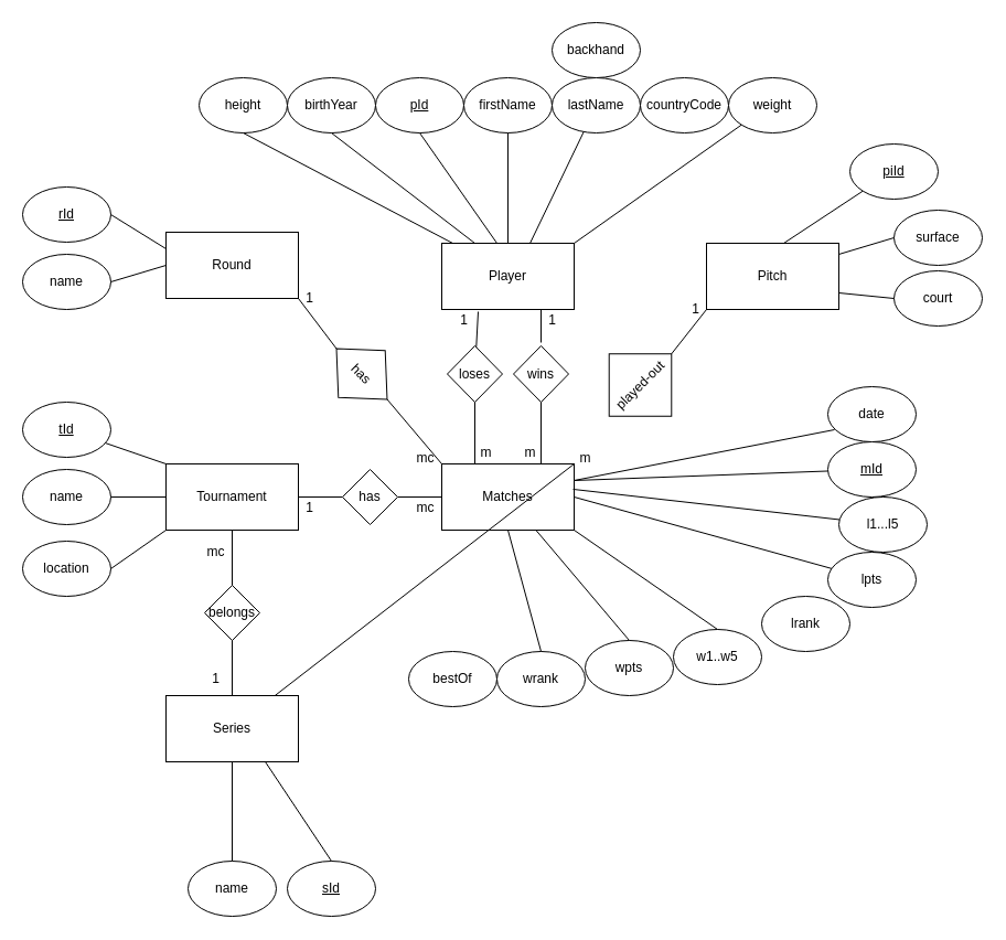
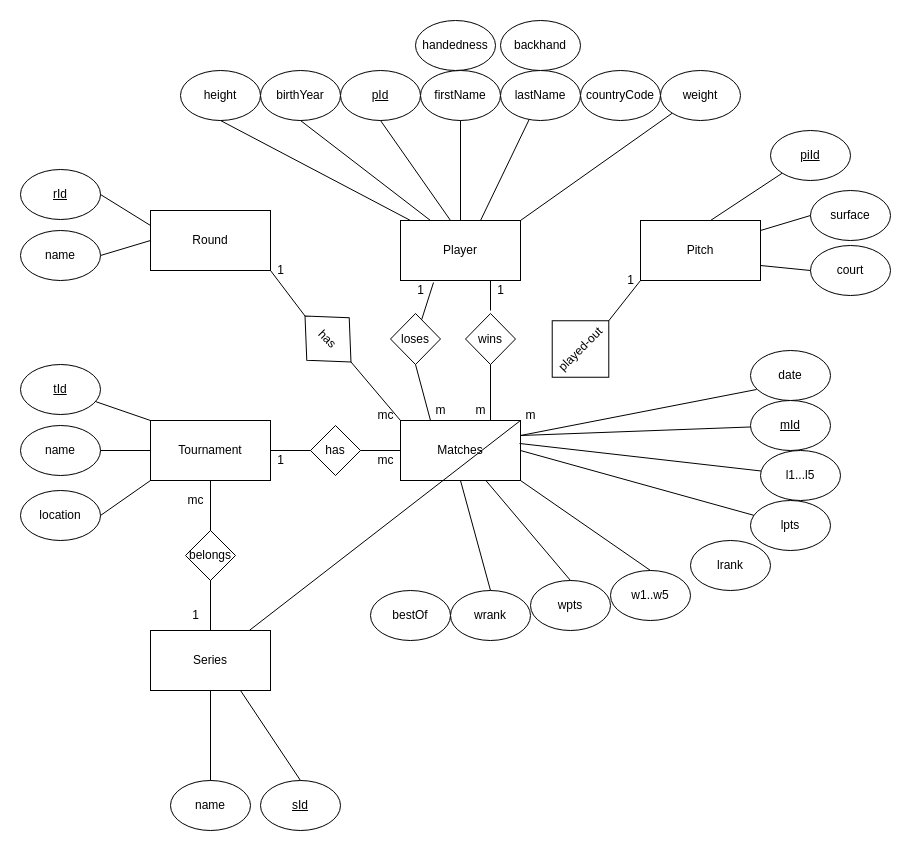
  <mxCell id="0" />
  <mxCell id="1" parent="0" />
  <mxCell id="2" value="Series" style="rounded=0;whiteSpace=wrap;html=1;" vertex="1" parent="1"><mxGeometry x="150" y="630" width="120" height="60" as="geometry" /></mxCell>
  <mxCell id="3" value="Round" style="rounded=0;whiteSpace=wrap;html=1;" vertex="1" parent="1"><mxGeometry x="150" y="210" width="120" height="60" as="geometry" /></mxCell>
  <mxCell id="4" value="Tournament" style="rounded=0;whiteSpace=wrap;html=1;" vertex="1" parent="1"><mxGeometry x="150" y="420" width="120" height="60" as="geometry" /></mxCell>
  <mxCell id="5" value="Matches" style="rounded=0;whiteSpace=wrap;html=1;" vertex="1" parent="1"><mxGeometry x="400" y="420" width="120" height="60" as="geometry" /></mxCell>
  <mxCell id="6" value="Player" style="rounded=0;whiteSpace=wrap;html=1;" vertex="1" parent="1"><mxGeometry x="400" y="220" width="120" height="60" as="geometry" /></mxCell>
  <mxCell id="7" value="Pitch" style="rounded=0;whiteSpace=wrap;html=1;" vertex="1" parent="1"><mxGeometry x="640" y="220" width="120" height="60" as="geometry" /></mxCell>
  <mxCell id="8" value="wrank" style="ellipse;whiteSpace=wrap;html=1;" vertex="1" parent="1"><mxGeometry x="450" y="590" width="80" height="50" as="geometry" /></mxCell>
  <mxCell id="9" value="lrank" style="ellipse;whiteSpace=wrap;html=1;" vertex="1" parent="1"><mxGeometry x="690" y="540" width="80" height="50" as="geometry" /></mxCell>
  <mxCell id="10" value="wpts" style="ellipse;whiteSpace=wrap;html=1;" vertex="1" parent="1"><mxGeometry x="530" y="580" width="80" height="50" as="geometry" /></mxCell>
  <mxCell id="11" value="lpts" style="ellipse;whiteSpace=wrap;html=1;" vertex="1" parent="1"><mxGeometry x="750" y="500" width="80" height="50" as="geometry" /></mxCell>
  <mxCell id="12" value="w1..w5" style="ellipse;whiteSpace=wrap;html=1;" vertex="1" parent="1"><mxGeometry x="610" y="570" width="80" height="50" as="geometry" /></mxCell>
  <mxCell id="13" value="l1...l5" style="ellipse;whiteSpace=wrap;html=1;" vertex="1" parent="1"><mxGeometry x="760" y="450" width="80" height="50" as="geometry" /></mxCell>
  <mxCell id="14" value="bestOf" style="ellipse;whiteSpace=wrap;html=1;" vertex="1" parent="1"><mxGeometry x="370" y="590" width="80" height="50" as="geometry" /></mxCell>
  <mxCell id="15" value="" style="endArrow=none;html=1;exitX=0.5;exitY=0;exitDx=0;exitDy=0;entryX=0.5;entryY=1;entryDx=0;entryDy=0;" edge="1" parent="1" source="8" target="5"><mxGeometry width="50" height="50" relative="1" as="geometry"><mxPoint x="420" y="600" as="sourcePoint" /><mxPoint x="459.286" y="490" as="targetPoint" /></mxGeometry></mxCell>
  <mxCell id="16" value="" style="endArrow=none;html=1;exitX=0.5;exitY=0;exitDx=0;exitDy=0;" edge="1" parent="1" source="10" target="5"><mxGeometry width="50" height="50" relative="1" as="geometry"><mxPoint x="500" y="600" as="sourcePoint" /><mxPoint x="470" y="490" as="targetPoint" /></mxGeometry></mxCell>
  <mxCell id="17" value="" style="endArrow=none;html=1;exitX=0.5;exitY=0;exitDx=0;exitDy=0;entryX=1;entryY=1;entryDx=0;entryDy=0;" edge="1" parent="1" source="12" target="5"><mxGeometry width="50" height="50" relative="1" as="geometry"><mxPoint x="580" y="590" as="sourcePoint" /><mxPoint x="495.385" y="490" as="targetPoint" /></mxGeometry></mxCell>
  <mxCell id="18" value="" style="endArrow=none;html=1;entryX=1;entryY=0.5;entryDx=0;entryDy=0;" edge="1" parent="1" source="11" target="5"><mxGeometry width="50" height="50" relative="1" as="geometry"><mxPoint x="683.04" y="548" as="sourcePoint" /><mxPoint x="530" y="475" as="targetPoint" /></mxGeometry></mxCell>
  <mxCell id="19" value="" style="endArrow=none;html=1;entryX=0.992;entryY=0.383;entryDx=0;entryDy=0;entryPerimeter=0;" edge="1" parent="1" source="13" target="5"><mxGeometry width="50" height="50" relative="1" as="geometry"><mxPoint x="691.481" y="488.259" as="sourcePoint" /><mxPoint x="530" y="460" as="targetPoint" /></mxGeometry></mxCell>
  <mxCell id="20" value="&lt;u&gt;mId&lt;/u&gt;" style="ellipse;whiteSpace=wrap;html=1;" vertex="1" parent="1"><mxGeometry x="750" y="400" width="80" height="50" as="geometry" /></mxCell>
  <mxCell id="21" value="" style="endArrow=none;html=1;entryX=1;entryY=0.25;entryDx=0;entryDy=0;" edge="1" parent="1" source="20" target="5"><mxGeometry width="50" height="50" relative="1" as="geometry"><mxPoint x="690.365" y="438.369" as="sourcePoint" /><mxPoint x="529.04" y="452.98" as="targetPoint" /></mxGeometry></mxCell>
  <mxCell id="22" value="" style="endArrow=none;html=1;entryX=0.5;entryY=1;entryDx=0;entryDy=0;exitX=0.5;exitY=0;exitDx=0;exitDy=0;" edge="1" parent="1" source="2" target="4"><mxGeometry width="50" height="50" relative="1" as="geometry"><mxPoint x="390" y="570" as="sourcePoint" /><mxPoint x="440" y="520" as="targetPoint" /></mxGeometry></mxCell>
  <mxCell id="23" value="mc" style="text;html=1;align=center;verticalAlign=middle;resizable=0;points=[];autosize=1;" vertex="1" parent="1"><mxGeometry x="180" y="490" width="30" height="20" as="geometry" /></mxCell>
  <mxCell id="24" value="1" style="text;html=1;align=center;verticalAlign=middle;resizable=0;points=[];autosize=1;" vertex="1" parent="1"><mxGeometry x="185" y="605" width="20" height="20" as="geometry" /></mxCell>
  <mxCell id="25" value="" style="endArrow=none;html=1;exitX=1;exitY=0.5;exitDx=0;exitDy=0;entryX=0;entryY=0.5;entryDx=0;entryDy=0;" edge="1" parent="1" source="28" target="5"><mxGeometry width="50" height="50" relative="1" as="geometry"><mxPoint x="280" y="480" as="sourcePoint" /><mxPoint x="330" y="430" as="targetPoint" /></mxGeometry></mxCell>
  <mxCell id="26" value="mc" style="text;html=1;align=center;verticalAlign=middle;resizable=0;points=[];autosize=1;" vertex="1" parent="1"><mxGeometry x="370" y="450" width="30" height="20" as="geometry" /></mxCell>
  <mxCell id="27" value="1" style="text;html=1;align=center;verticalAlign=middle;resizable=0;points=[];autosize=1;" vertex="1" parent="1"><mxGeometry x="270" y="450" width="20" height="20" as="geometry" /></mxCell>
  <mxCell id="28" value="has" style="rhombus;whiteSpace=wrap;html=1;" vertex="1" parent="1"><mxGeometry x="310" y="425" width="50" height="50" as="geometry" /></mxCell>
  <mxCell id="29" value="" style="endArrow=none;html=1;exitX=1;exitY=0.5;exitDx=0;exitDy=0;entryX=0;entryY=0.5;entryDx=0;entryDy=0;" edge="1" parent="1" source="4" target="28"><mxGeometry width="50" height="50" relative="1" as="geometry"><mxPoint x="270" y="450" as="sourcePoint" /><mxPoint x="400" y="450" as="targetPoint" /></mxGeometry></mxCell>
  <mxCell id="30" value="belongs" style="rhombus;whiteSpace=wrap;html=1;" vertex="1" parent="1"><mxGeometry x="185" y="530" width="50" height="50" as="geometry" /></mxCell>
  <mxCell id="31" value="has" style="rhombus;whiteSpace=wrap;html=1;rotation=45;" vertex="1" parent="1"><mxGeometry x="295" y="308.5" width="65" height="60" as="geometry" /></mxCell>
  <mxCell id="32" value="" style="endArrow=none;html=1;entryX=1;entryY=0.5;entryDx=0;entryDy=0;exitX=0;exitY=0;exitDx=0;exitDy=0;" edge="1" parent="1" source="5" target="31"><mxGeometry width="50" height="50" relative="1" as="geometry"><mxPoint x="410" y="410" as="sourcePoint" /><mxPoint x="460" y="360" as="targetPoint" /></mxGeometry></mxCell>
  <mxCell id="33" value="" style="endArrow=none;html=1;entryX=1;entryY=1;entryDx=0;entryDy=0;exitX=0;exitY=0.5;exitDx=0;exitDy=0;" edge="1" parent="1" source="31" target="3"><mxGeometry width="50" height="50" relative="1" as="geometry"><mxPoint x="410" y="430" as="sourcePoint" /><mxPoint x="353.75" y="376.646" as="targetPoint" /></mxGeometry></mxCell>
  <mxCell id="34" value="mc" style="text;html=1;align=center;verticalAlign=middle;resizable=0;points=[];autosize=1;" vertex="1" parent="1"><mxGeometry x="370" y="405" width="30" height="20" as="geometry" /></mxCell>
  <mxCell id="35" value="1" style="text;html=1;align=center;verticalAlign=middle;resizable=0;points=[];autosize=1;" vertex="1" parent="1"><mxGeometry x="270" y="260" width="20" height="20" as="geometry" /></mxCell>
- <mxCell id="36" value="loses" style="rhombus;whiteSpace=wrap;html=1;" vertex="1" parent="1"><mxGeometry x="405" y="313" width="50" height="51" as="geometry" /></mxCell>
+ <mxCell id="36" value="loses" style="rhombus;whiteSpace=wrap;html=1;" vertex="1" parent="1"><mxGeometry x="390" y="313" width="50" height="51" as="geometry" /></mxCell>
  <mxCell id="37" value="wins" style="rhombus;whiteSpace=wrap;html=1;" vertex="1" parent="1"><mxGeometry x="465" y="313" width="50" height="51" as="geometry" /></mxCell>
  <mxCell id="38" value="" style="endArrow=none;html=1;exitX=0.75;exitY=0;exitDx=0;exitDy=0;entryX=0.5;entryY=1;entryDx=0;entryDy=0;" edge="1" parent="1" source="5" target="37"><mxGeometry width="50" height="50" relative="1" as="geometry"><mxPoint x="550" y="320" as="sourcePoint" /><mxPoint x="600" y="270" as="targetPoint" /></mxGeometry></mxCell>
  <mxCell id="39" value="" style="endArrow=none;html=1;exitX=0.25;exitY=0;exitDx=0;exitDy=0;entryX=0.5;entryY=1;entryDx=0;entryDy=0;" edge="1" parent="1" source="5" target="36"><mxGeometry width="50" height="50" relative="1" as="geometry"><mxPoint x="500" y="430" as="sourcePoint" /><mxPoint x="500" y="374" as="targetPoint" /></mxGeometry></mxCell>
  <mxCell id="40" value="" style="endArrow=none;html=1;entryX=0.25;entryY=1;entryDx=0;entryDy=0;" edge="1" parent="1" source="44" target="6"><mxGeometry width="50" height="50" relative="1" as="geometry"><mxPoint x="430" y="320" as="sourcePoint" /><mxPoint x="440" y="374" as="targetPoint" /></mxGeometry></mxCell>
  <mxCell id="41" value="" style="endArrow=none;html=1;entryX=0.75;entryY=1;entryDx=0;entryDy=0;" edge="1" parent="1" target="6"><mxGeometry width="50" height="50" relative="1" as="geometry"><mxPoint x="490" y="310" as="sourcePoint" /><mxPoint x="500" y="374" as="targetPoint" /></mxGeometry></mxCell>
  <mxCell id="42" value="m" style="text;html=1;align=center;verticalAlign=middle;resizable=0;points=[];autosize=1;" vertex="1" parent="1"><mxGeometry x="465" y="400" width="30" height="20" as="geometry" /></mxCell>
  <mxCell id="43" value="1" style="text;html=1;align=center;verticalAlign=middle;resizable=0;points=[];autosize=1;" vertex="1" parent="1"><mxGeometry x="490" y="280" width="20" height="20" as="geometry" /></mxCell>
  <mxCell id="44" value="1" style="text;html=1;align=center;verticalAlign=middle;resizable=0;points=[];autosize=1;" vertex="1" parent="1"><mxGeometry x="410" y="280" width="20" height="20" as="geometry" /></mxCell>
  <mxCell id="45" value="" style="endArrow=none;html=1;entryX=1.15;entryY=0.1;entryDx=0;entryDy=0;entryPerimeter=0;" edge="1" parent="1" source="36" target="44"><mxGeometry width="50" height="50" relative="1" as="geometry"><mxPoint x="433" y="310" as="sourcePoint" /><mxPoint x="430" y="280" as="targetPoint" /></mxGeometry></mxCell>
  <mxCell id="46" value="m" style="text;html=1;align=center;verticalAlign=middle;resizable=0;points=[];autosize=1;" vertex="1" parent="1"><mxGeometry x="425" y="400" width="30" height="20" as="geometry" /></mxCell>
  <mxCell id="47" value="" style="endArrow=none;html=1;exitX=1;exitY=0;exitDx=0;exitDy=0;" edge="1" parent="1" source="5" target="2"><mxGeometry width="50" height="50" relative="1" as="geometry"><mxPoint x="540" y="420" as="sourcePoint" /><mxPoint x="560" y="370" as="targetPoint" /></mxGeometry></mxCell>
  <mxCell id="48" value="played-out" style="rhombus;whiteSpace=wrap;html=1;rotation=-45;" vertex="1" parent="1"><mxGeometry x="540" y="308.5" width="80" height="80" as="geometry" /></mxCell>
  <mxCell id="49" value="" style="endArrow=none;html=1;exitX=1;exitY=0.5;exitDx=0;exitDy=0;entryX=0;entryY=1;entryDx=0;entryDy=0;" edge="1" parent="1" source="48" target="7"><mxGeometry width="50" height="50" relative="1" as="geometry"><mxPoint x="608.28" y="323.22" as="sourcePoint" /><mxPoint x="639.996" y="280.004" as="targetPoint" /></mxGeometry></mxCell>
  <mxCell id="50" value="1" style="text;html=1;align=center;verticalAlign=middle;resizable=0;points=[];autosize=1;" vertex="1" parent="1"><mxGeometry x="620" y="270" width="20" height="20" as="geometry" /></mxCell>
  <mxCell id="51" value="m" style="text;html=1;align=center;verticalAlign=middle;resizable=0;points=[];autosize=1;" vertex="1" parent="1"><mxGeometry x="515" y="405" width="30" height="20" as="geometry" /></mxCell>
  <mxCell id="52" value="&lt;u&gt;pId&lt;/u&gt;" style="ellipse;whiteSpace=wrap;html=1;" vertex="1" parent="1"><mxGeometry x="340" width="80" height="50" as="geometry" y="70" /></mxCell>
  <mxCell id="53" value="firstName" style="ellipse;whiteSpace=wrap;html=1;" vertex="1" parent="1"><mxGeometry x="420" width="80" height="50" as="geometry" y="70" /></mxCell>
  <mxCell id="54" value="lastName" style="ellipse;whiteSpace=wrap;html=1;" vertex="1" parent="1"><mxGeometry x="500" width="80" height="50" as="geometry" y="70" /></mxCell>
  <mxCell id="55" value="countryCode" style="ellipse;whiteSpace=wrap;html=1;" vertex="1" parent="1"><mxGeometry x="580" width="80" height="50" as="geometry" y="70" /></mxCell>
  <mxCell id="56" value="birthYear" style="ellipse;whiteSpace=wrap;html=1;" vertex="1" parent="1"><mxGeometry x="260" width="80" height="50" as="geometry" y="70" /></mxCell>
  <mxCell id="57" value="weight" style="ellipse;whiteSpace=wrap;html=1;" vertex="1" parent="1"><mxGeometry x="660" width="80" height="50" as="geometry" y="70" /></mxCell>
  <mxCell id="58" value="height" style="ellipse;whiteSpace=wrap;html=1;" vertex="1" parent="1"><mxGeometry x="180" width="80" height="50" as="geometry" y="70" /></mxCell>
+ <mxCell id="59" value="handedness" style="ellipse;whiteSpace=wrap;html=1;" vertex="1" parent="1"><mxGeometry x="415" y="20" width="80" height="50" as="geometry" /></mxCell>
  <mxCell id="60" value="backhand" style="ellipse;whiteSpace=wrap;html=1;" vertex="1" parent="1"><mxGeometry x="500" y="20" width="80" height="50" as="geometry" /></mxCell>
  <mxCell id="61" value="" style="endArrow=none;html=1;entryX=0.5;entryY=1;entryDx=0;entryDy=0;" edge="1" parent="1" target="58"><mxGeometry width="50" height="50" relative="1" as="geometry"><mxPoint x="410" y="220" as="sourcePoint" /><mxPoint x="460" y="170" as="targetPoint" /></mxGeometry></mxCell>
  <mxCell id="62" value="" style="endArrow=none;html=1;entryX=0.5;entryY=1;entryDx=0;entryDy=0;exitX=0.25;exitY=0;exitDx=0;exitDy=0;" edge="1" parent="1" source="6" target="56"><mxGeometry width="50" height="50" relative="1" as="geometry"><mxPoint x="465" y="220" as="sourcePoint" /><mxPoint x="275" y="120" as="targetPoint" /></mxGeometry></mxCell>
  <mxCell id="63" value="" style="endArrow=none;html=1;fontStyle=1;exitX=0.5;exitY=0;exitDx=0;exitDy=0;" edge="1" parent="1" source="6" target="53"><mxGeometry width="50" height="50" relative="1" as="geometry"><mxPoint x="430" y="240" as="sourcePoint" /><mxPoint x="240" y="140" as="targetPoint" /></mxGeometry></mxCell>
  <mxCell id="64" value="" style="endArrow=none;html=1;entryX=0.5;entryY=1;entryDx=0;entryDy=0;exitX=0.417;exitY=0;exitDx=0;exitDy=0;exitPerimeter=0;" edge="1" parent="1" source="6"><mxGeometry width="50" height="50" relative="1" as="geometry"><mxPoint x="570" y="220" as="sourcePoint" /><mxPoint x="380" y="120" as="targetPoint" /></mxGeometry></mxCell>
  <mxCell id="65" value="" style="endArrow=none;html=1;fontStyle=1;exitX=0.667;exitY=0;exitDx=0;exitDy=0;exitPerimeter=0;" edge="1" parent="1" source="6" target="54"><mxGeometry width="50" height="50" relative="1" as="geometry"><mxPoint x="470" y="230" as="sourcePoint" /><mxPoint x="470" y="130" as="targetPoint" /></mxGeometry></mxCell>
  <mxCell id="66" value="" style="endArrow=none;html=1;fontStyle=1;entryX=0;entryY=1;entryDx=0;entryDy=0;" edge="1" parent="1" target="57"><mxGeometry width="50" height="50" relative="1" as="geometry"><mxPoint x="520" y="220" as="sourcePoint" /><mxPoint x="609.696" y="126.54" as="targetPoint" /></mxGeometry></mxCell>
  <mxCell id="67" value="name" style="ellipse;whiteSpace=wrap;html=1;" vertex="1" parent="1"><mxGeometry x="170" y="780" width="80" height="50" as="geometry" /></mxCell>
  <mxCell id="68" value="" style="endArrow=none;html=1;entryX=0.5;entryY=0;entryDx=0;entryDy=0;" edge="1" parent="1" source="2" target="67"><mxGeometry width="50" height="50" relative="1" as="geometry"><mxPoint x="210" y="740" as="sourcePoint" /><mxPoint x="210" y="760.711" as="targetPoint" /></mxGeometry></mxCell>
  <mxCell id="69" value="date" style="ellipse;whiteSpace=wrap;html=1;" vertex="1" parent="1"><mxGeometry x="750" y="350" width="80" height="50" as="geometry" /></mxCell>
  <mxCell id="70" value="" style="endArrow=none;html=1;entryX=1;entryY=0.25;entryDx=0;entryDy=0;exitX=0.075;exitY=0.78;exitDx=0;exitDy=0;exitPerimeter=0;" edge="1" parent="1" source="69" target="5"><mxGeometry width="50" height="50" relative="1" as="geometry"><mxPoint x="760.07" y="436.479" as="sourcePoint" /><mxPoint x="530" y="445" as="targetPoint" /></mxGeometry></mxCell>
  <mxCell id="71" value="&lt;u&gt;sId&lt;/u&gt;" style="ellipse;whiteSpace=wrap;html=1;" vertex="1" parent="1"><mxGeometry x="260" y="780" width="80" height="50" as="geometry" /></mxCell>
  <mxCell id="72" value="" style="endArrow=none;html=1;entryX=0.5;entryY=0;entryDx=0;entryDy=0;exitX=0.75;exitY=1;exitDx=0;exitDy=0;" edge="1" parent="1" source="2" target="71"><mxGeometry width="50" height="50" relative="1" as="geometry"><mxPoint x="220" y="700" as="sourcePoint" /><mxPoint x="220" y="790" as="targetPoint" /></mxGeometry></mxCell>
  <mxCell id="73" value="name" style="ellipse;whiteSpace=wrap;html=1;" vertex="1" parent="1"><mxGeometry y="425" width="80" height="50" as="geometry" x="20" /></mxCell>
  <mxCell id="74" value="&lt;u&gt;tId&lt;/u&gt;" style="ellipse;whiteSpace=wrap;html=1;" vertex="1" parent="1"><mxGeometry y="364" width="80" height="50" as="geometry" x="20" /></mxCell>
  <mxCell id="75" value="location" style="ellipse;whiteSpace=wrap;html=1;" vertex="1" parent="1"><mxGeometry y="490" width="80" height="50" as="geometry" x="20" /></mxCell>
  <mxCell id="76" value="" style="endArrow=none;html=1;entryX=1;entryY=0.5;entryDx=0;entryDy=0;exitX=0;exitY=0.5;exitDx=0;exitDy=0;" edge="1" parent="1" source="4" target="73"><mxGeometry width="50" height="50" relative="1" as="geometry"><mxPoint x="220" y="700" as="sourcePoint" /><mxPoint x="220" y="790" as="targetPoint" /></mxGeometry></mxCell>
  <mxCell id="77" value="" style="endArrow=none;html=1;entryX=1;entryY=0.5;entryDx=0;entryDy=0;exitX=0;exitY=1;exitDx=0;exitDy=0;" edge="1" parent="1" source="4" target="75"><mxGeometry width="50" height="50" relative="1" as="geometry"><mxPoint x="160" y="460" as="sourcePoint" /><mxPoint x="110" y="460" as="targetPoint" /></mxGeometry></mxCell>
  <mxCell id="78" value="" style="endArrow=none;html=1;exitX=0;exitY=0;exitDx=0;exitDy=0;" edge="1" parent="1" source="4" target="74"><mxGeometry width="50" height="50" relative="1" as="geometry"><mxPoint x="160" y="490" as="sourcePoint" /><mxPoint x="110" y="525" as="targetPoint" /></mxGeometry></mxCell>
  <mxCell id="79" value="name" style="ellipse;whiteSpace=wrap;html=1;" vertex="1" parent="1"><mxGeometry y="230" width="80" height="50" as="geometry" x="20" /></mxCell>
  <mxCell id="80" value="&lt;u&gt;rId&lt;/u&gt;" style="ellipse;whiteSpace=wrap;html=1;" vertex="1" parent="1"><mxGeometry y="169" width="80" height="50" as="geometry" x="20" /></mxCell>
  <mxCell id="81" value="" style="endArrow=none;html=1;entryX=0;entryY=0.25;entryDx=0;entryDy=0;exitX=1;exitY=0.5;exitDx=0;exitDy=0;" edge="1" parent="1" source="80" target="3"><mxGeometry width="50" height="50" relative="1" as="geometry"><mxPoint x="130" y="370" as="sourcePoint" /><mxPoint x="180" y="320" as="targetPoint" /></mxGeometry></mxCell>
  <mxCell id="82" value="" style="endArrow=none;html=1;entryX=0;entryY=0.5;entryDx=0;entryDy=0;exitX=1;exitY=0.5;exitDx=0;exitDy=0;" edge="1" parent="1" source="79" target="3"><mxGeometry width="50" height="50" relative="1" as="geometry"><mxPoint x="110" y="204" as="sourcePoint" /><mxPoint x="160" y="235" as="targetPoint" /></mxGeometry></mxCell>
  <mxCell id="83" value="&lt;u&gt;piId&lt;/u&gt;" style="ellipse;whiteSpace=wrap;html=1;" vertex="1" parent="1"><mxGeometry x="770" y="130" width="80" height="50" as="geometry" /></mxCell>
  <mxCell id="84" value="surface" style="ellipse;whiteSpace=wrap;html=1;" vertex="1" parent="1"><mxGeometry x="810" y="190" width="80" height="50" as="geometry" /></mxCell>
  <mxCell id="85" value="court" style="ellipse;whiteSpace=wrap;html=1;" vertex="1" parent="1"><mxGeometry x="810" y="245" width="80" height="50" as="geometry" /></mxCell>
  <mxCell id="86" value="" style="endArrow=none;html=1;entryX=0;entryY=1;entryDx=0;entryDy=0;" edge="1" parent="1" target="83"><mxGeometry width="50" height="50" relative="1" as="geometry"><mxPoint x="710" y="220" as="sourcePoint" /><mxPoint x="760" y="170" as="targetPoint" /></mxGeometry></mxCell>
  <mxCell id="87" value="" style="endArrow=none;html=1;entryX=0;entryY=0.5;entryDx=0;entryDy=0;" edge="1" parent="1" target="84"><mxGeometry width="50" height="50" relative="1" as="geometry"><mxPoint x="760" y="230" as="sourcePoint" /><mxPoint x="791.716" y="182.678" as="targetPoint" /></mxGeometry></mxCell>
  <mxCell id="88" value="" style="endArrow=none;html=1;entryX=0;entryY=0.5;entryDx=0;entryDy=0;exitX=1;exitY=0.75;exitDx=0;exitDy=0;" edge="1" parent="1" source="7" target="85"><mxGeometry width="50" height="50" relative="1" as="geometry"><mxPoint x="770" y="240" as="sourcePoint" /><mxPoint x="810" y="235" as="targetPoint" /></mxGeometry></mxCell>
